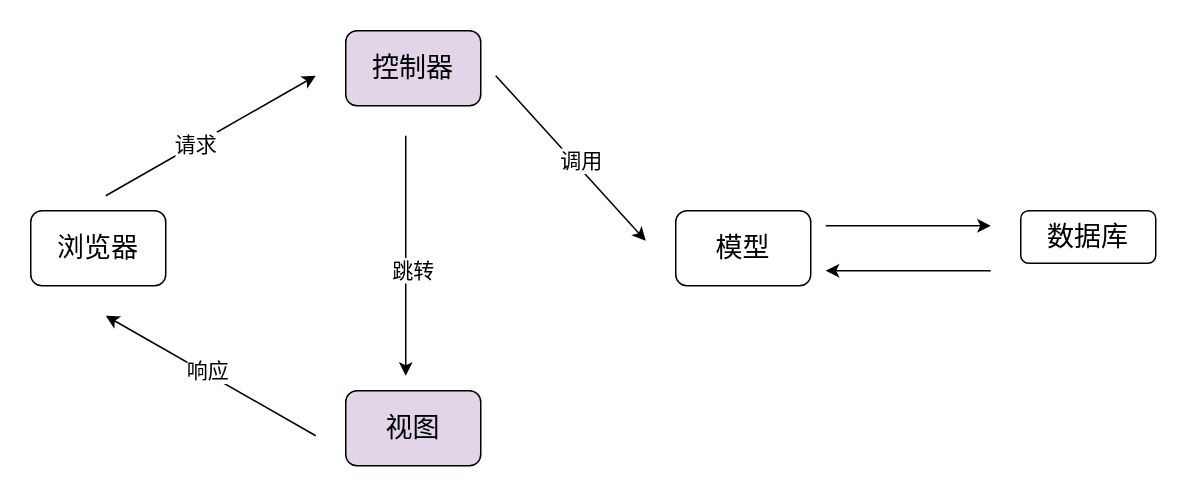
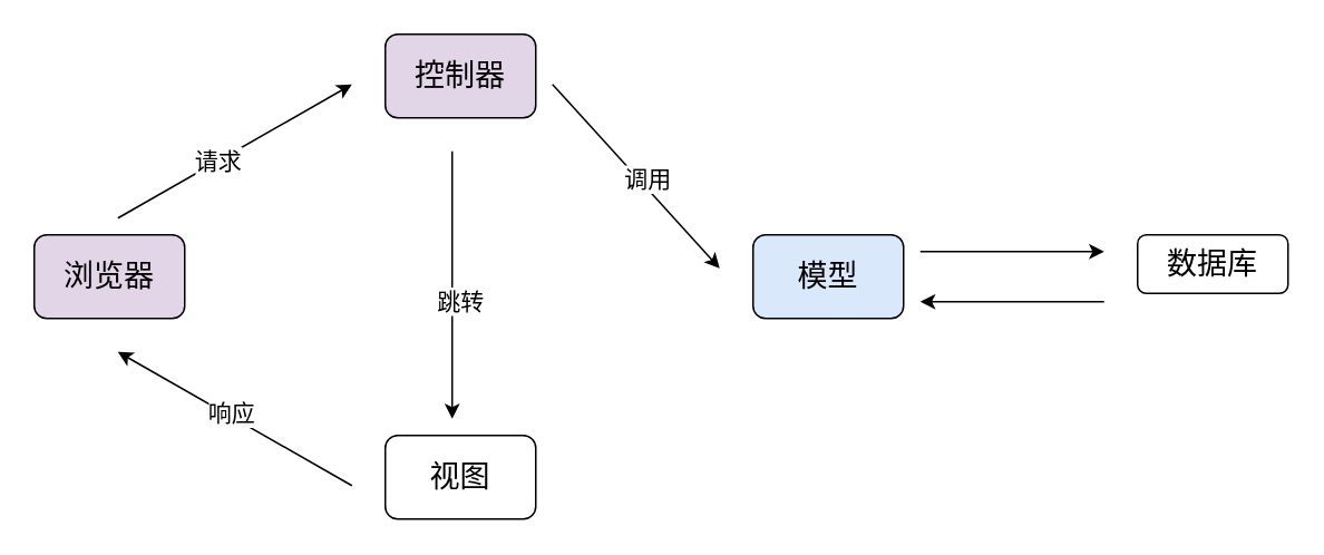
  <mxCell id="0" />
  <mxCell id="1" parent="0" />
- <mxCell id="2" value="&lt;font style=&quot;font-size: 18px;&quot;&gt;浏览器&lt;/font&gt;" style="rounded=1;whiteSpace=wrap;html=1;" vertex="1" parent="1"><mxGeometry x="20" y="140" width="90" height="50" as="geometry" /></mxCell>
+ <mxCell id="2" value="&lt;font style=&quot;font-size: 18px;&quot;&gt;浏览器&lt;/font&gt;" style="rounded=1;whiteSpace=wrap;html=1;fillColor=#e1d5e7;" vertex="1" parent="1"><mxGeometry x="20" y="140" width="90" height="50" as="geometry" /></mxCell>
  <mxCell id="3" value="&lt;font style=&quot;font-size: 18px;&quot;&gt;控制器&lt;/font&gt;" style="rounded=1;whiteSpace=wrap;html=1;fillColor=#e1d5e7;" vertex="1" parent="1"><mxGeometry x="230" y="20" width="90" height="50" as="geometry" /></mxCell>
- <mxCell id="4" value="&lt;font style=&quot;font-size: 18px;&quot;&gt;视图&lt;/font&gt;" style="rounded=1;whiteSpace=wrap;html=1;fillColor=#e1d5e7;" vertex="1" parent="1"><mxGeometry x="230" y="260" width="90" height="50" as="geometry" /></mxCell>
- <mxCell id="5" value="&lt;font style=&quot;font-size: 18px;&quot;&gt;模型&lt;/font&gt;" style="rounded=1;whiteSpace=wrap;html=1;" vertex="1" parent="1"><mxGeometry x="450" y="140" width="90" height="50" as="geometry" /></mxCell>
+ <mxCell id="4" value="&lt;font style=&quot;font-size: 18px;&quot;&gt;视图&lt;/font&gt;" style="rounded=1;whiteSpace=wrap;html=1;" vertex="1" parent="1"><mxGeometry x="230" y="260" width="90" height="50" as="geometry" /></mxCell>
+ <mxCell id="5" value="&lt;font style=&quot;font-size: 18px;&quot;&gt;模型&lt;/font&gt;" style="rounded=1;whiteSpace=wrap;html=1;fillColor=#dae8fc;" vertex="1" parent="1"><mxGeometry x="450" y="140" width="90" height="50" as="geometry" /></mxCell>
  <mxCell id="6" value="&lt;font style=&quot;font-size: 18px;&quot;&gt;数据库&lt;/font&gt;" style="rounded=1;whiteSpace=wrap;html=1;" vertex="1" parent="1"><mxGeometry x="680" y="140" width="90" height="35" as="geometry" /></mxCell>
  <mxCell id="7" value="" style="endArrow=classic;html=1;rounded=0;" edge="1" parent="1"><mxGeometry width="50" height="50" relative="1" as="geometry"><mxPoint x="70" y="130" as="sourcePoint" /><mxPoint x="210" y="50" as="targetPoint" /></mxGeometry></mxCell>
  <mxCell id="8" value="&lt;font style=&quot;font-size: 14px;&quot;&gt;请求&lt;/font&gt;" style="edgeLabel;html=1;align=center;verticalAlign=middle;resizable=0;points=[];" vertex="1" connectable="0" parent="7"><mxGeometry x="-0.15" relative="1" as="geometry"><mxPoint as="offset" /></mxGeometry></mxCell>
  <mxCell id="9" value="" style="endArrow=classic;html=1;rounded=0;" edge="1" parent="1"><mxGeometry width="50" height="50" relative="1" as="geometry"><mxPoint x="270" y="90" as="sourcePoint" /><mxPoint x="270" y="250" as="targetPoint" /></mxGeometry></mxCell>
  <mxCell id="10" value="&lt;font style=&quot;font-size: 14px;&quot;&gt;跳转&lt;/font&gt;" style="edgeLabel;html=1;align=center;verticalAlign=middle;resizable=0;points=[];" vertex="1" connectable="0" parent="9"><mxGeometry x="0.115" y="4" relative="1" as="geometry"><mxPoint as="offset" /></mxGeometry></mxCell>
  <mxCell id="11" value="" style="endArrow=classic;html=1;rounded=0;" edge="1" parent="1"><mxGeometry width="50" height="50" relative="1" as="geometry"><mxPoint x="210" y="290" as="sourcePoint" /><mxPoint x="70" y="210" as="targetPoint" /></mxGeometry></mxCell>
  <mxCell id="12" value="&lt;font style=&quot;font-size: 14px;&quot;&gt;响应&lt;/font&gt;" style="edgeLabel;html=1;align=center;verticalAlign=middle;resizable=0;points=[];" vertex="1" connectable="0" parent="11"><mxGeometry x="0.052" y="-2" relative="1" as="geometry"><mxPoint as="offset" /></mxGeometry></mxCell>
  <mxCell id="13" value="" style="endArrow=classic;html=1;rounded=0;" edge="1" parent="1"><mxGeometry width="50" height="50" relative="1" as="geometry"><mxPoint x="330" y="50" as="sourcePoint" /><mxPoint x="430" y="160" as="targetPoint" /></mxGeometry></mxCell>
  <mxCell id="14" value="&lt;font style=&quot;font-size: 14px;&quot;&gt;调用&lt;/font&gt;" style="edgeLabel;html=1;align=center;verticalAlign=middle;resizable=0;points=[];" vertex="1" connectable="0" parent="13"><mxGeometry x="0.07" y="4" relative="1" as="geometry"><mxPoint as="offset" /></mxGeometry></mxCell>
  <mxCell id="15" style="edgeStyle=orthogonalEdgeStyle;rounded=0;orthogonalLoop=1;jettySize=auto;html=1;exitX=0.5;exitY=1;exitDx=0;exitDy=0;" edge="1" parent="1" source="6" target="6"><mxGeometry relative="1" as="geometry" /></mxCell>
  <mxCell id="16" value="" style="endArrow=classic;html=1;rounded=0;" edge="1" parent="1"><mxGeometry width="50" height="50" relative="1" as="geometry"><mxPoint x="550" y="150" as="sourcePoint" /><mxPoint x="660" y="150" as="targetPoint" /></mxGeometry></mxCell>
  <mxCell id="17" value="" style="endArrow=classic;html=1;rounded=0;" edge="1" parent="1"><mxGeometry width="50" height="50" relative="1" as="geometry"><mxPoint x="660" y="180" as="sourcePoint" /><mxPoint x="550" y="180" as="targetPoint" /></mxGeometry></mxCell>
